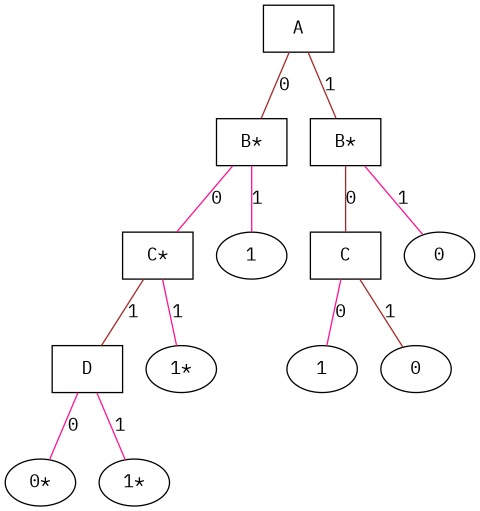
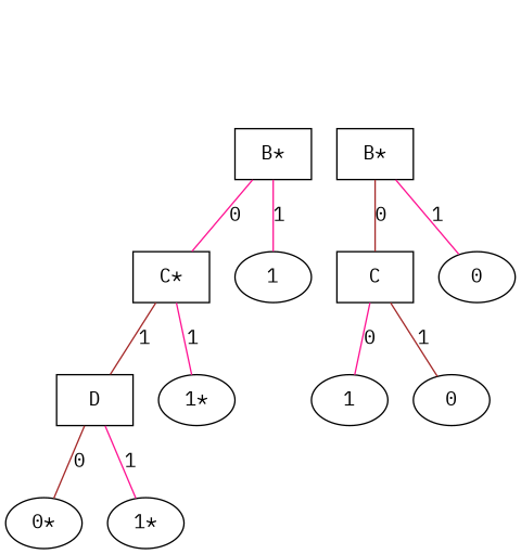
  graph {
    fontname="IBM Plex Mono"
    node [fontname="IBM Plex Mono"]
    edge [color=deeppink fontname="IBM Plex Mono"]
-   n1 [label=A shape=box]
    n2 [label="B*" shape=box]
    n3 [label="B*" shape=box]
    n4 [label="C*" shape=box]
    n5 [label=1]
    n6 [label=C shape=box]
    n7 [label=0]
    n8 [label=D shape=box]
    n9 [label="1*"]
    n10 [label=1]
    n11 [label=0]
    n12 [label="0*"]
    n13 [label="1*"]
-   n1 -- n2 [color=brown label=0]
-   n1 -- n3 [color=brown label=1]
    n2 -- n4 [label=0]
    n2 -- n5 [label=1]
    n3 -- n6 [color=brown label=0]
    n3 -- n7 [label=1]
    n4 -- n8 [color=brown label=1]
    n4 -- n9 [label=1]
    n6 -- n10 [label=0]
    n6 -- n11 [color=brown label=1]
-   n8 -- n12 [label=0]
+   n8 -- n12 [color=brown label=0]
    n8 -- n13 [label=1]
  }
